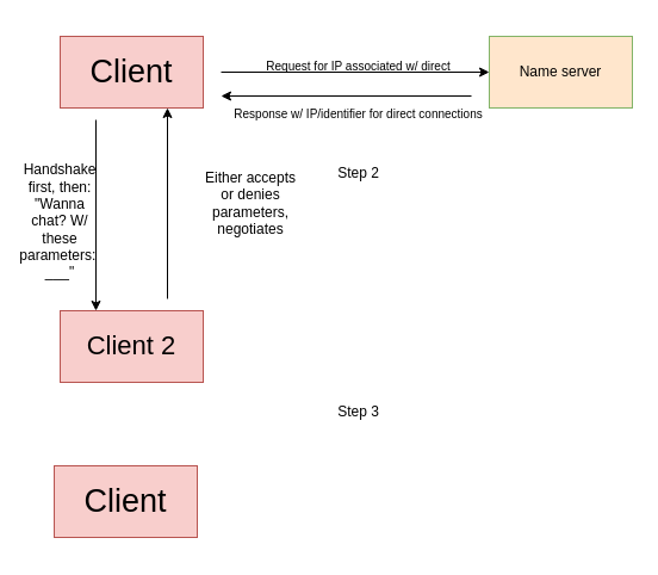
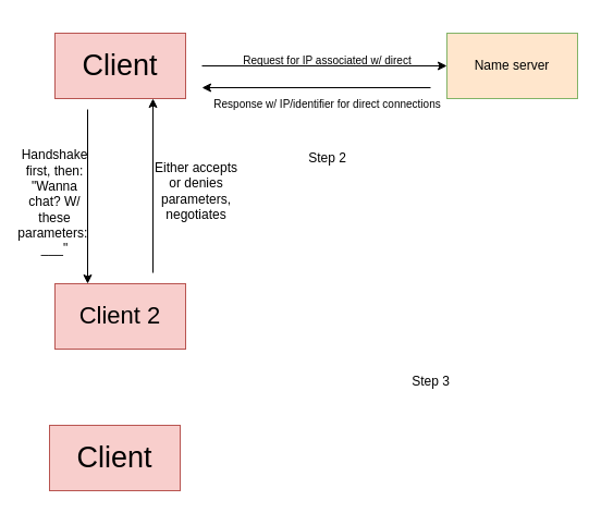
  <mxCell id="0" />
  <mxCell id="1" parent="0" />
  <mxCell id="2" value="" style="whiteSpace=wrap;html=1;fillColor=#f8cecc;strokeColor=#b85450;" vertex="1" parent="1"><mxGeometry x="50" y="30" width="120" height="60" as="geometry" /></mxCell>
  <mxCell id="3" value="" style="edgeStyle=none;html=1;" edge="1" parent="1" source="5" target="6"><mxGeometry relative="1" as="geometry" /></mxCell>
  <mxCell id="4" value="" style="edgeStyle=none;html=1;" edge="1" parent="1"><mxGeometry relative="1" as="geometry"><mxPoint x="80" y="100" as="sourcePoint" /><mxPoint x="80" y="260" as="targetPoint" /></mxGeometry></mxCell>
  <mxCell id="5" value="&lt;span style=&quot;font-size: 27px;&quot;&gt;Client&lt;/span&gt;" style="text;strokeColor=none;align=center;fillColor=none;html=1;verticalAlign=middle;whiteSpace=wrap;rounded=0;" vertex="1" parent="1"><mxGeometry x="35" y="20" width="150" height="80" as="geometry" /></mxCell>
  <mxCell id="6" value="Name server" style="whiteSpace=wrap;html=1;fillColor=#ffe6cc;strokeColor=#82b366;" vertex="1" parent="1"><mxGeometry x="410" y="30" width="120" height="60" as="geometry" /></mxCell>
  <mxCell id="7" value="&lt;font style=&quot;font-size: 10px;&quot;&gt;Request for IP associated w/ direct&lt;/font&gt;" style="text;html=1;align=center;verticalAlign=middle;resizable=0;points=[];autosize=1;strokeColor=none;fillColor=none;" vertex="1" parent="1"><mxGeometry x="210" y="40" width="180" height="30" as="geometry" /></mxCell>
  <mxCell id="8" value="" style="edgeStyle=none;orthogonalLoop=1;jettySize=auto;html=1;" edge="1" parent="1"><mxGeometry width="80" relative="1" as="geometry"><mxPoint x="395" y="80" as="sourcePoint" /><mxPoint x="185" y="80" as="targetPoint" /><Array as="points" /></mxGeometry></mxCell>
  <mxCell id="9" value="&lt;font style=&quot;font-size: 10px;&quot;&gt;Response w/ IP/identifier for direct connections&lt;/font&gt;" style="text;html=1;align=center;verticalAlign=middle;resizable=0;points=[];autosize=1;strokeColor=none;fillColor=none;" vertex="1" parent="1"><mxGeometry x="185" y="80" width="230" height="30" as="geometry" /></mxCell>
  <mxCell id="10" value="Step 2" style="text;html=1;align=center;verticalAlign=middle;resizable=0;points=[];autosize=1;strokeColor=none;fillColor=none;" vertex="1" parent="1"><mxGeometry x="270" y="130" width="60" height="30" as="geometry" /></mxCell>
  <mxCell id="11" value="" style="edgeStyle=none;html=1;entryX=0.5;entryY=1;entryDx=0;entryDy=0;" edge="1" parent="1"><mxGeometry relative="1" as="geometry"><mxPoint x="140" y="250" as="sourcePoint" /><mxPoint x="140" y="90" as="targetPoint" /></mxGeometry></mxCell>
  <mxCell id="12" value="&lt;font style=&quot;font-size: 22px;&quot;&gt;Client 2&lt;/font&gt;" style="whiteSpace=wrap;html=1;fillColor=#f8cecc;strokeColor=#b85450;" vertex="1" parent="1"><mxGeometry x="50" y="260" width="120" height="60" as="geometry" /></mxCell>
  <mxCell id="13" value="&lt;div&gt;Handshake first, then:&lt;/div&gt;&quot;Wanna chat? W/ these parameters:&amp;nbsp; ___&quot;" style="text;strokeColor=none;align=center;fillColor=none;html=1;verticalAlign=middle;whiteSpace=wrap;rounded=0;" vertex="1" parent="1"><mxGeometry x="20" y="170" width="60" height="30" as="geometry" /></mxCell>
- <mxCell id="14" value="Either accepts or denies parameters, negotiates" style="text;strokeColor=none;align=center;fillColor=none;html=1;verticalAlign=middle;whiteSpace=wrap;rounded=0;" vertex="1" parent="1"><mxGeometry x="170" y="125" width="80" height="90" as="geometry" /></mxCell>
- <mxCell id="15" value="Step 3" style="text;html=1;align=center;verticalAlign=middle;resizable=0;points=[];autosize=1;strokeColor=none;fillColor=none;" vertex="1" parent="1"><mxGeometry x="270" y="330" width="60" height="30" as="geometry" /></mxCell>
+ <mxCell id="14" value="Either accepts or denies parameters, negotiates" style="text;strokeColor=none;align=center;fillColor=none;html=1;verticalAlign=middle;whiteSpace=wrap;rounded=0;" vertex="1" parent="1"><mxGeometry x="140" y="130" width="80" height="90" as="geometry" /></mxCell>
+ <mxCell id="15" value="Step 3" style="text;html=1;align=center;verticalAlign=middle;resizable=0;points=[];autosize=1;strokeColor=none;fillColor=none;" vertex="1" parent="1"><mxGeometry x="365" y="335" width="60" height="30" as="geometry" /></mxCell>
  <mxCell id="16" value="" style="whiteSpace=wrap;html=1;fillColor=#f8cecc;strokeColor=#b85450;" vertex="1" parent="1"><mxGeometry x="45" y="390" width="120" height="60" as="geometry" /></mxCell>
  <mxCell id="17" value="&lt;span style=&quot;font-size: 27px;&quot;&gt;Client&lt;/span&gt;" style="text;strokeColor=none;align=center;fillColor=none;html=1;verticalAlign=middle;whiteSpace=wrap;rounded=0;" vertex="1" parent="1"><mxGeometry x="30" y="380" width="150" height="80" as="geometry" /></mxCell>
